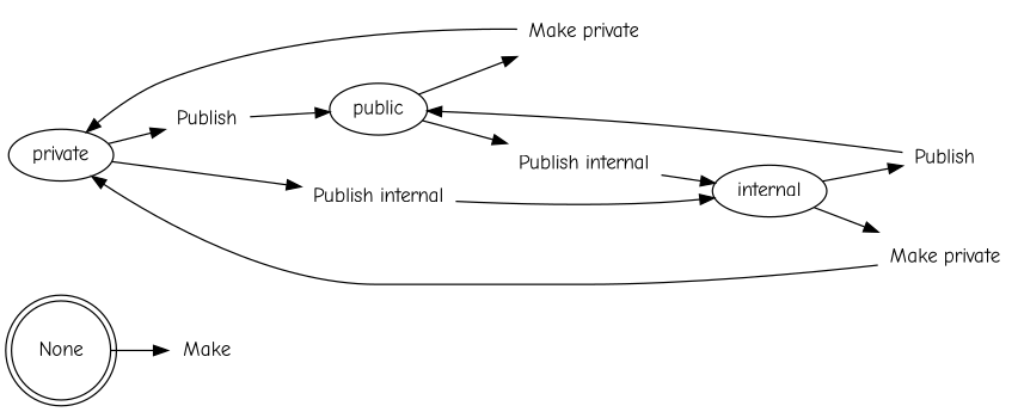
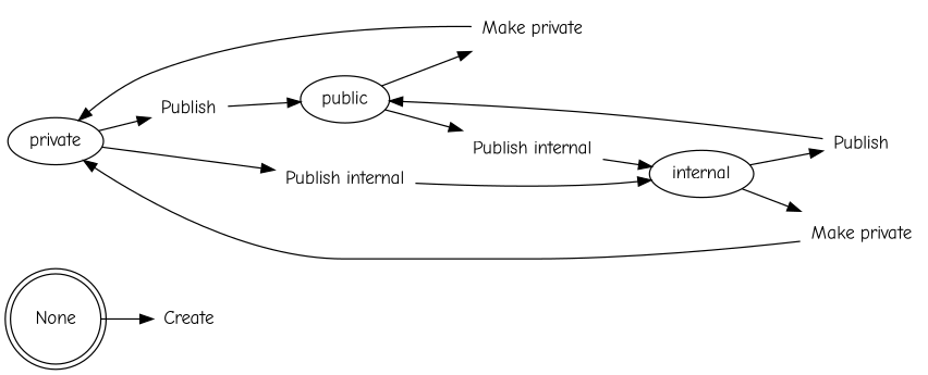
  digraph {
    fontname="Comic Neue"
    rankdir=LR
    node [fontname="Comic Neue" shape=none]
    edge [fontname="Comic Neue"]
    None [shape=doublecircle]
-   n2 [label=Make]
+   n2 [label=Create]
    private [shape=""]
    n4 [label=Publish]
    n5 [label="Publish internal"]
    public [shape=""]
    internal [shape=""]
    n8 [label="Make private"]
    n9 [label="Publish internal"]
    n10 [label="Make private"]
    n11 [label=Publish]
    None -> n2
    private -> n4
    private -> n5
    n4 -> public
    n5 -> internal
    public -> n8
    public -> n9
    internal -> n10
    internal -> n11
    n8 -> private
    n9 -> internal
    n10 -> private
    n11 -> public
  }
